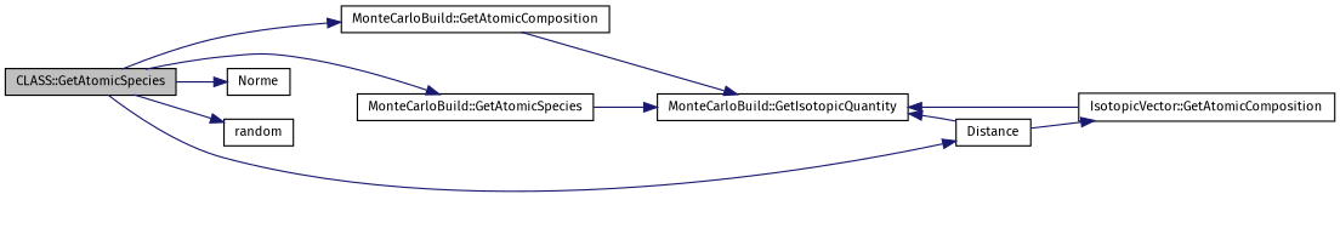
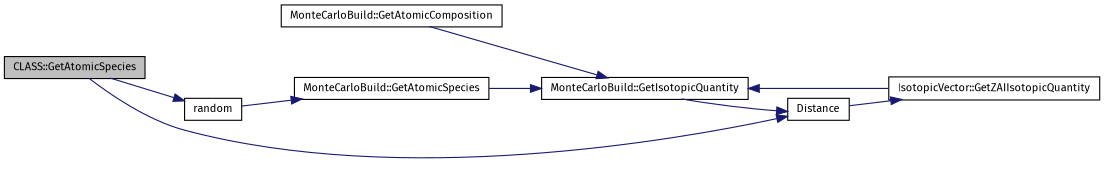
  digraph {
    fontname="Fira Sans"
    rankdir=LR
    node [color=black fillcolor=white fontname="Fira Sans" fontsize=10 shape=record style=filled]
    edge [color=midnightblue fontname="Fira Sans" fontsize=10 labelfontname=Helvetica labelfontsize=10 style=solid]
    n1 [fillcolor=grey75 fontcolor=black height=0.2 label="CLASS::GetAtomicSpecies" width=0.4]
    n2 [height=0.2 label="MonteCarloBuild::GetAtomicSpecies" width=0.4]
    n3 [height=0.2 label="MonteCarloBuild::GetAtomicComposition" width=0.4]
-   n4 [height=0.2 label=Norme width=0.4]
    n5 [height=0.2 label=random width=0.4]
    n6 [height=0.2 label=Distance width=0.4]
    n7 [height=0.2 label="MonteCarloBuild::GetIsotopicQuantity" width=0.4]
-   n8 [height=0.2 label="IsotopicVector::GetAtomicComposition" width=0.4]
-   n1 -> n2
-   n1 -> n3
-   n1 -> n4
+   n8 [height=0.2 label="IsotopicVector::GetZAIIsotopicQuantity" width=0.4]
+   n5 -> n2
    n1 -> n5
    n1 -> n6
    n2 -> n7
    n3 -> n7
-   n6 -> n7
+   n7 -> n6
    n6 -> n8
    n8 -> n7
  }
